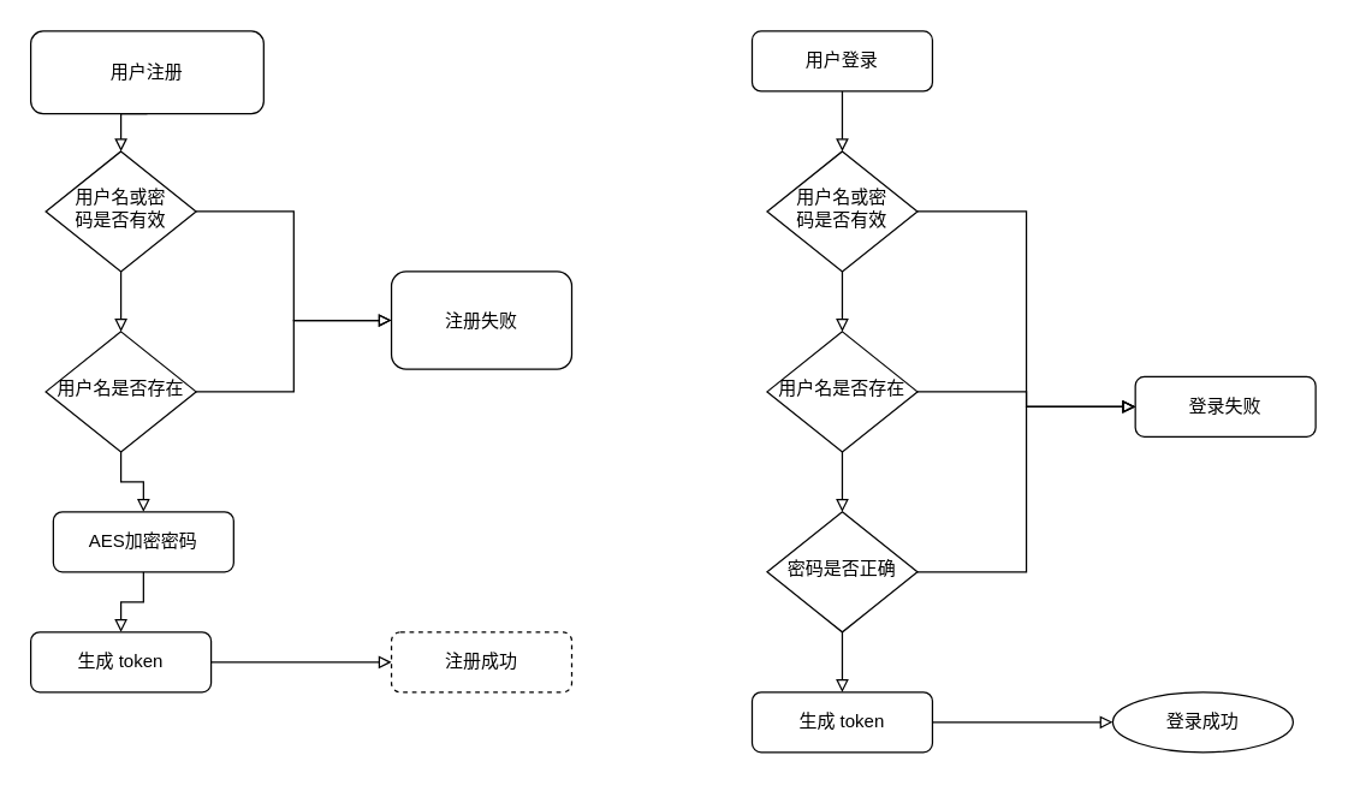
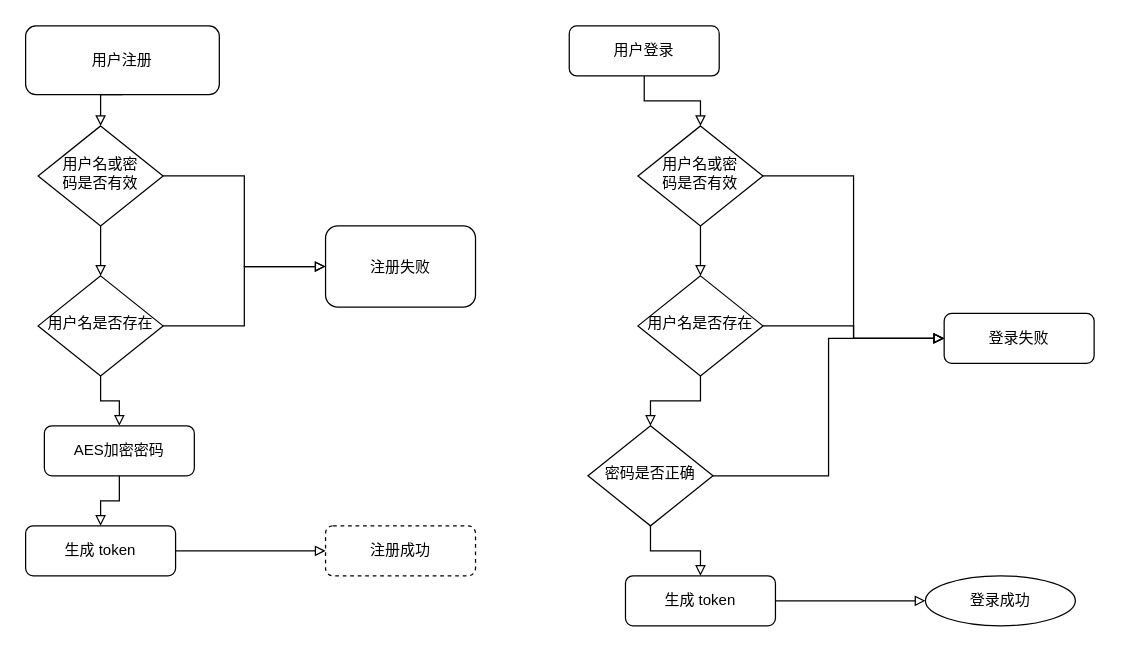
  <mxCell id="0" />
  <mxCell id="1" parent="0" />
  <mxCell id="2" value="注册成功" style="rounded=1;whiteSpace=wrap;html=1;fontSize=12;glass=0;strokeWidth=1;shadow=0;dashed=1;" parent="1" vertex="1"><mxGeometry x="260" y="420" width="120" height="40" as="geometry" /></mxCell>
  <mxCell id="3" style="edgeStyle=orthogonalEdgeStyle;shape=connector;rounded=0;orthogonalLoop=1;jettySize=auto;html=1;exitX=0.5;exitY=1;exitDx=0;exitDy=0;entryX=0.5;entryY=0;entryDx=0;entryDy=0;labelBackgroundColor=default;strokeColor=default;fontFamily=Helvetica;fontSize=11;fontColor=default;endArrow=block;endFill=0;" edge="1" parent="1" source="4" target="7"><mxGeometry relative="1" as="geometry" /></mxCell>
  <mxCell id="4" value="用户注册" style="rounded=1;whiteSpace=wrap;html=1;fontSize=12;glass=0;strokeWidth=1;shadow=0;" vertex="1" parent="1"><mxGeometry x="20" y="20" width="155" height="55" as="geometry" /></mxCell>
  <mxCell id="5" style="edgeStyle=orthogonalEdgeStyle;shape=connector;rounded=0;orthogonalLoop=1;jettySize=auto;html=1;exitX=0.5;exitY=1;exitDx=0;exitDy=0;entryX=0.5;entryY=0;entryDx=0;entryDy=0;labelBackgroundColor=default;strokeColor=default;fontFamily=Helvetica;fontSize=11;fontColor=default;endArrow=block;endFill=0;" edge="1" parent="1" source="7" target="11"><mxGeometry relative="1" as="geometry" /></mxCell>
  <mxCell id="6" style="edgeStyle=orthogonalEdgeStyle;shape=connector;rounded=0;orthogonalLoop=1;jettySize=auto;html=1;exitX=1;exitY=0.5;exitDx=0;exitDy=0;entryX=0;entryY=0.5;entryDx=0;entryDy=0;labelBackgroundColor=default;strokeColor=default;fontFamily=Helvetica;fontSize=11;fontColor=default;endArrow=block;endFill=0;" edge="1" parent="1" source="7" target="8"><mxGeometry relative="1" as="geometry" /></mxCell>
  <mxCell id="7" value="用户名或密&lt;br&gt;码是否有效" style="rhombus;whiteSpace=wrap;html=1;shadow=0;fontFamily=Helvetica;fontSize=12;align=center;strokeWidth=1;spacing=6;spacingTop=-4;" vertex="1" parent="1"><mxGeometry x="30" y="100" width="100" height="80" as="geometry" /></mxCell>
  <mxCell id="8" value="注册失败" style="rounded=1;whiteSpace=wrap;html=1;fontSize=12;glass=0;strokeWidth=1;shadow=0;" vertex="1" parent="1"><mxGeometry x="260" y="180" width="120" height="65" as="geometry" /></mxCell>
  <mxCell id="9" style="edgeStyle=orthogonalEdgeStyle;shape=connector;rounded=0;orthogonalLoop=1;jettySize=auto;html=1;exitX=0.5;exitY=1;exitDx=0;exitDy=0;entryX=0.5;entryY=0;entryDx=0;entryDy=0;labelBackgroundColor=default;strokeColor=default;fontFamily=Helvetica;fontSize=11;fontColor=default;endArrow=block;endFill=0;" edge="1" parent="1" source="11" target="13"><mxGeometry relative="1" as="geometry" /></mxCell>
  <mxCell id="10" style="edgeStyle=orthogonalEdgeStyle;shape=connector;rounded=0;orthogonalLoop=1;jettySize=auto;html=1;exitX=1;exitY=0.5;exitDx=0;exitDy=0;entryX=0;entryY=0.5;entryDx=0;entryDy=0;labelBackgroundColor=default;strokeColor=default;fontFamily=Helvetica;fontSize=11;fontColor=default;endArrow=block;endFill=0;" edge="1" parent="1" source="11" target="8"><mxGeometry relative="1" as="geometry" /></mxCell>
  <mxCell id="11" value="用户名是否存在" style="rhombus;whiteSpace=wrap;html=1;shadow=0;fontFamily=Helvetica;fontSize=12;align=center;strokeWidth=1;spacing=6;spacingTop=-4;" vertex="1" parent="1"><mxGeometry x="30" y="220" width="100" height="80" as="geometry" /></mxCell>
  <mxCell id="12" style="edgeStyle=orthogonalEdgeStyle;shape=connector;rounded=0;orthogonalLoop=1;jettySize=auto;html=1;exitX=0.5;exitY=1;exitDx=0;exitDy=0;entryX=0.5;entryY=0;entryDx=0;entryDy=0;labelBackgroundColor=default;strokeColor=default;fontFamily=Helvetica;fontSize=11;fontColor=default;endArrow=block;endFill=0;" edge="1" parent="1" source="13" target="15"><mxGeometry relative="1" as="geometry" /></mxCell>
  <mxCell id="13" value="AES加密密码" style="rounded=1;whiteSpace=wrap;html=1;fontSize=12;glass=0;strokeWidth=1;shadow=0;" vertex="1" parent="1"><mxGeometry x="35" y="340" width="120" height="40" as="geometry" /></mxCell>
  <mxCell id="14" style="edgeStyle=orthogonalEdgeStyle;shape=connector;rounded=0;orthogonalLoop=1;jettySize=auto;html=1;exitX=1;exitY=0.5;exitDx=0;exitDy=0;entryX=0;entryY=0.5;entryDx=0;entryDy=0;labelBackgroundColor=default;strokeColor=default;fontFamily=Helvetica;fontSize=11;fontColor=default;endArrow=block;endFill=0;" edge="1" parent="1" source="15" target="2"><mxGeometry relative="1" as="geometry" /></mxCell>
  <mxCell id="15" value="生成 token" style="rounded=1;whiteSpace=wrap;html=1;fontSize=12;glass=0;strokeWidth=1;shadow=0;" vertex="1" parent="1"><mxGeometry x="20" y="420" width="120" height="40" as="geometry" /></mxCell>
  <mxCell id="16" value="登录成功" style="ellipse;whiteSpace=wrap;html=1;fontSize=12;glass=0;strokeWidth=1;shadow=0;" vertex="1" parent="1"><mxGeometry x="740" y="460" width="120" height="40" as="geometry" /></mxCell>
  <mxCell id="17" style="edgeStyle=orthogonalEdgeStyle;shape=connector;rounded=0;orthogonalLoop=1;jettySize=auto;html=1;exitX=0.5;exitY=1;exitDx=0;exitDy=0;entryX=0.5;entryY=0;entryDx=0;entryDy=0;labelBackgroundColor=default;strokeColor=default;fontFamily=Helvetica;fontSize=11;fontColor=default;endArrow=block;endFill=0;" edge="1" parent="1" source="18" target="21"><mxGeometry relative="1" as="geometry" /></mxCell>
- <mxCell id="18" value="用户登录" style="rounded=1;whiteSpace=wrap;html=1;fontSize=12;glass=0;strokeWidth=1;shadow=0;" vertex="1" parent="1"><mxGeometry x="500" y="20" width="120" height="40" as="geometry" /></mxCell>
+ <mxCell id="18" value="用户登录" style="rounded=1;whiteSpace=wrap;html=1;fontSize=12;glass=0;strokeWidth=1;shadow=0;" vertex="1" parent="1"><mxGeometry x="455" y="20" width="120" height="40" as="geometry" /></mxCell>
  <mxCell id="19" style="edgeStyle=orthogonalEdgeStyle;shape=connector;rounded=0;orthogonalLoop=1;jettySize=auto;html=1;exitX=0.5;exitY=1;exitDx=0;exitDy=0;entryX=0.5;entryY=0;entryDx=0;entryDy=0;labelBackgroundColor=default;strokeColor=default;fontFamily=Helvetica;fontSize=11;fontColor=default;endArrow=block;endFill=0;" edge="1" parent="1" source="21" target="25"><mxGeometry relative="1" as="geometry" /></mxCell>
  <mxCell id="20" style="edgeStyle=orthogonalEdgeStyle;shape=connector;rounded=0;orthogonalLoop=1;jettySize=auto;html=1;exitX=1;exitY=0.5;exitDx=0;exitDy=0;entryX=0;entryY=0.5;entryDx=0;entryDy=0;labelBackgroundColor=default;strokeColor=default;fontFamily=Helvetica;fontSize=11;fontColor=default;endArrow=block;endFill=0;" edge="1" parent="1" source="21" target="22"><mxGeometry relative="1" as="geometry" /></mxCell>
  <mxCell id="21" value="用户名或密&lt;br&gt;码是否有效" style="rhombus;whiteSpace=wrap;html=1;shadow=0;fontFamily=Helvetica;fontSize=12;align=center;strokeWidth=1;spacing=6;spacingTop=-4;" vertex="1" parent="1"><mxGeometry x="510" y="100" width="100" height="80" as="geometry" /></mxCell>
  <mxCell id="22" value="登录失败" style="rounded=1;whiteSpace=wrap;html=1;fontSize=12;glass=0;strokeWidth=1;shadow=0;" vertex="1" parent="1"><mxGeometry x="755" y="250" width="120" height="40" as="geometry" /></mxCell>
  <mxCell id="23" style="edgeStyle=orthogonalEdgeStyle;shape=connector;rounded=0;orthogonalLoop=1;jettySize=auto;html=1;exitX=1;exitY=0.5;exitDx=0;exitDy=0;entryX=0;entryY=0.5;entryDx=0;entryDy=0;labelBackgroundColor=default;strokeColor=default;fontFamily=Helvetica;fontSize=11;fontColor=default;endArrow=block;endFill=0;" edge="1" parent="1" source="25" target="22"><mxGeometry relative="1" as="geometry" /></mxCell>
  <mxCell id="24" style="edgeStyle=orthogonalEdgeStyle;shape=connector;rounded=0;orthogonalLoop=1;jettySize=auto;html=1;exitX=0.5;exitY=1;exitDx=0;exitDy=0;entryX=0.5;entryY=0;entryDx=0;entryDy=0;labelBackgroundColor=default;strokeColor=default;fontFamily=Helvetica;fontSize=11;fontColor=default;endArrow=block;endFill=0;" edge="1" parent="1" source="25" target="30"><mxGeometry relative="1" as="geometry" /></mxCell>
  <mxCell id="25" value="用户名是否存在" style="rhombus;whiteSpace=wrap;html=1;shadow=0;fontFamily=Helvetica;fontSize=12;align=center;strokeWidth=1;spacing=6;spacingTop=-4;" vertex="1" parent="1"><mxGeometry x="510" y="220" width="100" height="80" as="geometry" /></mxCell>
  <mxCell id="26" style="edgeStyle=orthogonalEdgeStyle;shape=connector;rounded=0;orthogonalLoop=1;jettySize=auto;html=1;exitX=1;exitY=0.5;exitDx=0;exitDy=0;entryX=0;entryY=0.5;entryDx=0;entryDy=0;labelBackgroundColor=default;strokeColor=default;fontFamily=Helvetica;fontSize=11;fontColor=default;endArrow=block;endFill=0;" edge="1" parent="1" source="27" target="16"><mxGeometry relative="1" as="geometry" /></mxCell>
  <mxCell id="27" value="生成 token" style="rounded=1;whiteSpace=wrap;html=1;fontSize=12;glass=0;strokeWidth=1;shadow=0;" vertex="1" parent="1"><mxGeometry x="500" y="460" width="120" height="40" as="geometry" /></mxCell>
  <mxCell id="28" style="edgeStyle=orthogonalEdgeStyle;shape=connector;rounded=0;orthogonalLoop=1;jettySize=auto;html=1;exitX=0.5;exitY=1;exitDx=0;exitDy=0;entryX=0.5;entryY=0;entryDx=0;entryDy=0;labelBackgroundColor=default;strokeColor=default;fontFamily=Helvetica;fontSize=11;fontColor=default;endArrow=block;endFill=0;" edge="1" parent="1" source="30" target="27"><mxGeometry relative="1" as="geometry" /></mxCell>
  <mxCell id="29" style="edgeStyle=orthogonalEdgeStyle;shape=connector;rounded=0;orthogonalLoop=1;jettySize=auto;html=1;exitX=1;exitY=0.5;exitDx=0;exitDy=0;entryX=0;entryY=0.5;entryDx=0;entryDy=0;labelBackgroundColor=default;strokeColor=default;fontFamily=Helvetica;fontSize=11;fontColor=default;endArrow=block;endFill=0;" edge="1" parent="1" source="30" target="22"><mxGeometry relative="1" as="geometry" /></mxCell>
- <mxCell id="30" value="密码是否正确" style="rhombus;whiteSpace=wrap;html=1;shadow=0;fontFamily=Helvetica;fontSize=12;align=center;strokeWidth=1;spacing=6;spacingTop=-4;" vertex="1" parent="1"><mxGeometry x="510" y="340" width="100" height="80" as="geometry" /></mxCell>
+ <mxCell id="30" value="密码是否正确" style="rhombus;whiteSpace=wrap;html=1;shadow=0;fontFamily=Helvetica;fontSize=12;align=center;strokeWidth=1;spacing=6;spacingTop=-4;" vertex="1" parent="1"><mxGeometry x="470" y="340" width="100" height="80" as="geometry" /></mxCell>
